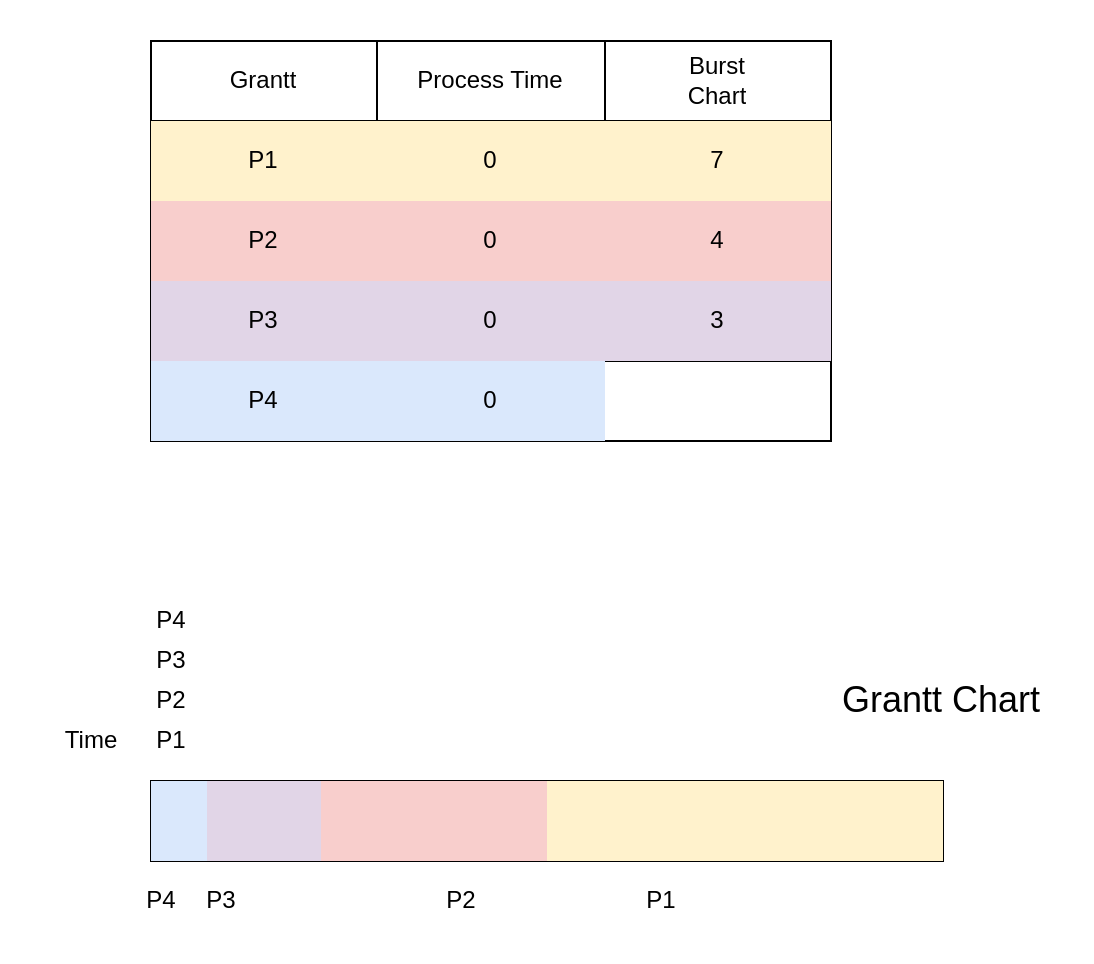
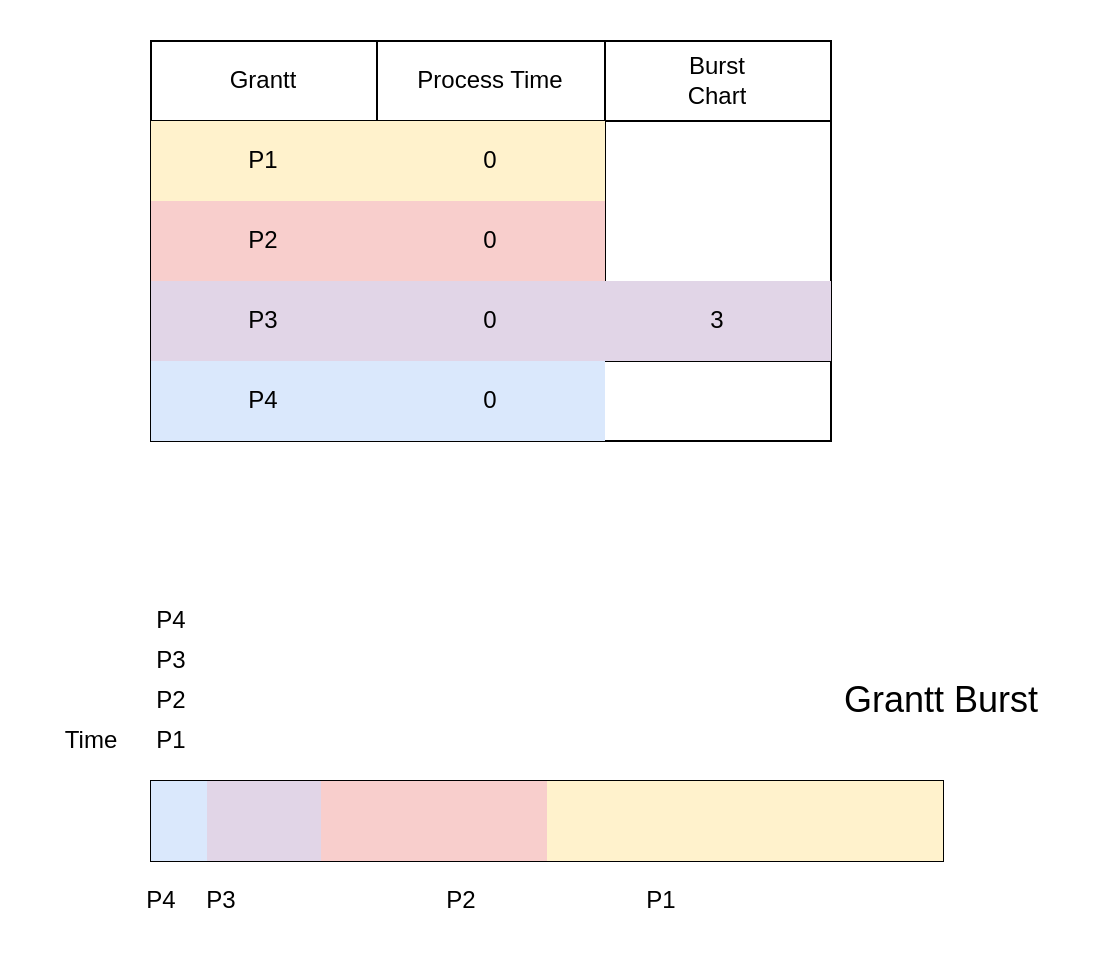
  <mxCell id="0" />
  <mxCell id="1" parent="0" />
- <mxCell id="2" value="&lt;font style=&quot;font-size: 18px&quot;&gt;Grantt Chart&lt;/font&gt;" style="text;html=1;align=center;verticalAlign=middle;resizable=0;points=[];autosize=1;" vertex="1" parent="1"><mxGeometry x="415" y="340" width="110" height="20" as="geometry" /></mxCell>
+ <mxCell id="2" value="&lt;font style=&quot;font-size: 18px&quot;&gt;Grantt Burst&lt;/font&gt;" style="text;html=1;align=center;verticalAlign=middle;resizable=0;points=[];autosize=1;" vertex="1" parent="1"><mxGeometry x="415" y="340" width="110" height="20" as="geometry" /></mxCell>
  <mxCell id="3" value="P4" style="text;html=1;align=center;verticalAlign=middle;resizable=0;points=[];autosize=1;" vertex="1" parent="1"><mxGeometry x="65" y="440" width="30" height="20" as="geometry" /></mxCell>
  <mxCell id="4" value="P3" style="text;html=1;align=center;verticalAlign=middle;resizable=0;points=[];autosize=1;" vertex="1" parent="1"><mxGeometry x="95" y="440" width="30" height="20" as="geometry" /></mxCell>
  <mxCell id="5" value="P2" style="text;html=1;align=center;verticalAlign=middle;resizable=0;points=[];autosize=1;" vertex="1" parent="1"><mxGeometry x="215" y="440" width="30" height="20" as="geometry" /></mxCell>
  <mxCell id="6" value="P1" style="text;html=1;align=center;verticalAlign=middle;resizable=0;points=[];autosize=1;" vertex="1" parent="1"><mxGeometry x="315" y="440" width="30" height="20" as="geometry" /></mxCell>
  <mxCell id="7" value="" style="shape=table;html=1;whiteSpace=wrap;startSize=0;container=1;collapsible=0;childLayout=tableLayout;" vertex="1" parent="1"><mxGeometry x="75" y="390" width="396" height="40" as="geometry" /></mxCell>
  <mxCell id="8" value="" style="shape=partialRectangle;html=1;whiteSpace=wrap;collapsible=0;dropTarget=0;pointerEvents=0;fillColor=none;top=0;left=0;bottom=0;right=0;points=[[0,0.5],[1,0.5]];portConstraint=eastwest;" vertex="1" parent="7"><mxGeometry width="396" height="40" as="geometry" /></mxCell>
  <mxCell id="9" value="" style="shape=partialRectangle;html=1;whiteSpace=wrap;connectable=0;overflow=hidden;fillColor=#dae8fc;top=0;left=0;bottom=0;right=0;strokeColor=#6c8ebf;" vertex="1" parent="8"><mxGeometry width="28" height="40" as="geometry" /></mxCell>
  <mxCell id="10" value="" style="shape=partialRectangle;html=1;whiteSpace=wrap;connectable=0;overflow=hidden;fillColor=#e1d5e7;top=0;left=0;bottom=0;right=0;strokeColor=#9673a6;" vertex="1" parent="8"><mxGeometry x="28" width="29" height="40" as="geometry" /></mxCell>
  <mxCell id="11" value="" style="shape=partialRectangle;html=1;whiteSpace=wrap;connectable=0;overflow=hidden;fillColor=#e1d5e7;top=0;left=0;bottom=0;right=0;strokeColor=#9673a6;" vertex="1" parent="8"><mxGeometry x="57" width="28" height="40" as="geometry" /></mxCell>
  <mxCell id="12" value="" style="shape=partialRectangle;html=1;whiteSpace=wrap;connectable=0;overflow=hidden;fillColor=#f8cecc;top=0;left=0;bottom=0;right=0;strokeColor=#b85450;" vertex="1" parent="8"><mxGeometry x="85" width="28" height="40" as="geometry" /></mxCell>
  <mxCell id="13" value="" style="shape=partialRectangle;html=1;whiteSpace=wrap;connectable=0;overflow=hidden;fillColor=#f8cecc;top=0;left=0;bottom=0;right=0;strokeColor=#b85450;" vertex="1" parent="8"><mxGeometry x="113" width="28" height="40" as="geometry" /></mxCell>
  <mxCell id="14" value="" style="shape=partialRectangle;html=1;whiteSpace=wrap;connectable=0;overflow=hidden;fillColor=#f8cecc;top=0;left=0;bottom=0;right=0;strokeColor=#b85450;" vertex="1" parent="8"><mxGeometry x="141" width="29" height="40" as="geometry" /></mxCell>
  <mxCell id="15" value="" style="shape=partialRectangle;html=1;whiteSpace=wrap;connectable=0;overflow=hidden;fillColor=#f8cecc;top=0;left=0;bottom=0;right=0;strokeColor=#b85450;" vertex="1" parent="8"><mxGeometry x="170" width="28" height="40" as="geometry" /></mxCell>
  <mxCell id="16" value="" style="shape=partialRectangle;html=1;whiteSpace=wrap;connectable=0;overflow=hidden;fillColor=#fff2cc;top=0;left=0;bottom=0;right=0;strokeColor=#d6b656;" vertex="1" parent="8"><mxGeometry x="198" width="25" height="40" as="geometry" /></mxCell>
  <mxCell id="17" value="" style="shape=partialRectangle;html=1;whiteSpace=wrap;connectable=0;overflow=hidden;fillColor=#fff2cc;top=0;left=0;bottom=0;right=0;strokeColor=#d6b656;" vertex="1" parent="8"><mxGeometry x="223" width="32" height="40" as="geometry" /></mxCell>
  <mxCell id="18" value="" style="shape=partialRectangle;html=1;whiteSpace=wrap;connectable=0;overflow=hidden;fillColor=#fff2cc;top=0;left=0;bottom=0;right=0;strokeColor=#d6b656;" vertex="1" parent="8"><mxGeometry x="255" width="28" height="40" as="geometry" /></mxCell>
  <mxCell id="19" value="" style="shape=partialRectangle;html=1;whiteSpace=wrap;connectable=0;overflow=hidden;fillColor=#fff2cc;top=0;left=0;bottom=0;right=0;strokeColor=#d6b656;" vertex="1" parent="8"><mxGeometry x="283" width="28" height="40" as="geometry" /></mxCell>
  <mxCell id="20" value="" style="shape=partialRectangle;html=1;whiteSpace=wrap;connectable=0;overflow=hidden;fillColor=#fff2cc;top=0;left=0;bottom=0;right=0;strokeColor=#d6b656;" vertex="1" parent="8"><mxGeometry x="311" width="29" height="40" as="geometry" /></mxCell>
  <mxCell id="21" value="" style="shape=partialRectangle;html=1;whiteSpace=wrap;connectable=0;overflow=hidden;fillColor=#fff2cc;top=0;left=0;bottom=0;right=0;strokeColor=#d6b656;" vertex="1" parent="8"><mxGeometry x="340" width="28" height="40" as="geometry" /></mxCell>
  <mxCell id="22" value="" style="shape=partialRectangle;html=1;whiteSpace=wrap;connectable=0;overflow=hidden;fillColor=#fff2cc;top=0;left=0;bottom=0;right=0;strokeColor=#d6b656;" vertex="1" parent="8"><mxGeometry x="368" width="28" height="40" as="geometry" /></mxCell>
  <mxCell id="23" value="" style="shape=table;html=1;whiteSpace=wrap;startSize=0;container=1;collapsible=0;childLayout=tableLayout;" vertex="1" parent="1"><mxGeometry x="75" y="20" width="340" height="200" as="geometry" /></mxCell>
  <mxCell id="24" value="" style="shape=partialRectangle;html=1;whiteSpace=wrap;collapsible=0;dropTarget=0;pointerEvents=0;fillColor=none;top=0;left=0;bottom=0;right=0;points=[[0,0.5],[1,0.5]];portConstraint=eastwest;" vertex="1" parent="23"><mxGeometry width="340" height="40" as="geometry" /></mxCell>
  <mxCell id="25" value="Grantt" style="shape=partialRectangle;html=1;whiteSpace=wrap;connectable=0;overflow=hidden;fillColor=none;top=0;left=0;bottom=0;right=0;" vertex="1" parent="24"><mxGeometry width="113" height="40" as="geometry" /></mxCell>
  <mxCell id="26" value="Process Time" style="shape=partialRectangle;html=1;whiteSpace=wrap;connectable=0;overflow=hidden;fillColor=none;top=0;left=0;bottom=0;right=0;" vertex="1" parent="24"><mxGeometry x="113" width="114" height="40" as="geometry" /></mxCell>
  <mxCell id="27" value="Burst&lt;br&gt;Chart" style="shape=partialRectangle;html=1;whiteSpace=wrap;connectable=0;overflow=hidden;fillColor=none;top=0;left=0;bottom=0;right=0;" vertex="1" parent="24"><mxGeometry x="227" width="113" height="40" as="geometry" /></mxCell>
  <mxCell id="28" value="" style="shape=partialRectangle;html=1;whiteSpace=wrap;collapsible=0;dropTarget=0;pointerEvents=0;fillColor=none;top=0;left=0;bottom=0;right=0;points=[[0,0.5],[1,0.5]];portConstraint=eastwest;" vertex="1" parent="23"><mxGeometry y="40" width="340" height="40" as="geometry" /></mxCell>
  <mxCell id="29" value="P1" style="shape=partialRectangle;html=1;whiteSpace=wrap;connectable=0;overflow=hidden;fillColor=#fff2cc;top=0;left=0;bottom=0;right=0;strokeColor=#d6b656;" vertex="1" parent="28"><mxGeometry width="113" height="40" as="geometry" /></mxCell>
  <mxCell id="30" value="0" style="shape=partialRectangle;html=1;whiteSpace=wrap;connectable=0;overflow=hidden;fillColor=#fff2cc;top=0;left=0;bottom=0;right=0;strokeColor=#d6b656;" vertex="1" parent="28"><mxGeometry x="113" width="114" height="40" as="geometry" /></mxCell>
- <mxCell id="31" value="7" style="shape=partialRectangle;html=1;whiteSpace=wrap;connectable=0;overflow=hidden;fillColor=#fff2cc;top=0;left=0;bottom=0;right=0;strokeColor=#d6b656;" vertex="1" parent="28"><mxGeometry x="227" width="113" height="40" as="geometry" /></mxCell>
  <mxCell id="32" value="" style="shape=partialRectangle;html=1;whiteSpace=wrap;collapsible=0;dropTarget=0;pointerEvents=0;fillColor=none;top=0;left=0;bottom=0;right=0;points=[[0,0.5],[1,0.5]];portConstraint=eastwest;" vertex="1" parent="23"><mxGeometry y="80" width="340" height="40" as="geometry" /></mxCell>
  <mxCell id="33" value="P2" style="shape=partialRectangle;html=1;whiteSpace=wrap;connectable=0;overflow=hidden;fillColor=#f8cecc;top=0;left=0;bottom=0;right=0;strokeColor=#b85450;" vertex="1" parent="32"><mxGeometry width="113" height="40" as="geometry" /></mxCell>
  <mxCell id="34" value="0" style="shape=partialRectangle;html=1;whiteSpace=wrap;connectable=0;overflow=hidden;fillColor=#f8cecc;top=0;left=0;bottom=0;right=0;strokeColor=#b85450;" vertex="1" parent="32"><mxGeometry x="113" width="114" height="40" as="geometry" /></mxCell>
- <mxCell id="35" value="4" style="shape=partialRectangle;html=1;whiteSpace=wrap;connectable=0;overflow=hidden;fillColor=#f8cecc;top=0;left=0;bottom=0;right=0;strokeColor=#b85450;" vertex="1" parent="32"><mxGeometry x="227" width="113" height="40" as="geometry" /></mxCell>
  <mxCell id="36" value="" style="shape=partialRectangle;html=1;whiteSpace=wrap;collapsible=0;dropTarget=0;pointerEvents=0;fillColor=none;top=0;left=0;bottom=0;right=0;points=[[0,0.5],[1,0.5]];portConstraint=eastwest;" vertex="1" parent="23"><mxGeometry y="120" width="340" height="40" as="geometry" /></mxCell>
  <mxCell id="37" value="P3" style="shape=partialRectangle;html=1;whiteSpace=wrap;connectable=0;overflow=hidden;fillColor=#e1d5e7;top=0;left=0;bottom=0;right=0;strokeColor=#9673a6;" vertex="1" parent="36"><mxGeometry width="113" height="40" as="geometry" /></mxCell>
  <mxCell id="38" value="0" style="shape=partialRectangle;html=1;whiteSpace=wrap;connectable=0;overflow=hidden;fillColor=#e1d5e7;top=0;left=0;bottom=0;right=0;strokeColor=#9673a6;" vertex="1" parent="36"><mxGeometry x="113" width="114" height="40" as="geometry" /></mxCell>
  <mxCell id="39" value="3" style="shape=partialRectangle;html=1;whiteSpace=wrap;connectable=0;overflow=hidden;fillColor=#e1d5e7;top=0;left=0;bottom=0;right=0;strokeColor=#9673a6;" vertex="1" parent="36"><mxGeometry x="227" width="113" height="40" as="geometry" /></mxCell>
  <mxCell id="40" value="" style="shape=partialRectangle;html=1;whiteSpace=wrap;collapsible=0;dropTarget=0;pointerEvents=0;fillColor=none;top=0;left=0;bottom=0;right=0;points=[[0,0.5],[1,0.5]];portConstraint=eastwest;" vertex="1" parent="23"><mxGeometry y="160" width="340" height="40" as="geometry" /></mxCell>
  <mxCell id="41" value="P4" style="shape=partialRectangle;html=1;whiteSpace=wrap;connectable=0;overflow=hidden;fillColor=#dae8fc;top=0;left=0;bottom=0;right=0;strokeColor=#6c8ebf;" vertex="1" parent="40"><mxGeometry width="113" height="40" as="geometry" /></mxCell>
  <mxCell id="42" value="0" style="shape=partialRectangle;html=1;whiteSpace=wrap;connectable=0;overflow=hidden;fillColor=#dae8fc;top=0;left=0;bottom=0;right=0;strokeColor=#6c8ebf;" vertex="1" parent="40"><mxGeometry x="113" width="114" height="40" as="geometry" /></mxCell>
  <mxCell id="43" value="Time" style="text;html=1;align=center;verticalAlign=middle;resizable=0;points=[];autosize=1;" vertex="1" parent="1"><mxGeometry x="20" y="360" width="50" height="20" as="geometry" /></mxCell>
  <mxCell id="44" value="P1" style="text;html=1;align=center;verticalAlign=middle;resizable=0;points=[];autosize=1;" vertex="1" parent="1"><mxGeometry x="70" y="360" width="30" height="20" as="geometry" /></mxCell>
  <mxCell id="45" value="P2" style="text;html=1;align=center;verticalAlign=middle;resizable=0;points=[];autosize=1;" vertex="1" parent="1"><mxGeometry x="70" y="340" width="30" height="20" as="geometry" /></mxCell>
  <mxCell id="46" value="P3" style="text;html=1;align=center;verticalAlign=middle;resizable=0;points=[];autosize=1;" vertex="1" parent="1"><mxGeometry x="70" y="320" width="30" height="20" as="geometry" /></mxCell>
  <mxCell id="47" value="P4" style="text;html=1;align=center;verticalAlign=middle;resizable=0;points=[];autosize=1;" vertex="1" parent="1"><mxGeometry x="70" y="300" width="30" height="20" as="geometry" /></mxCell>
